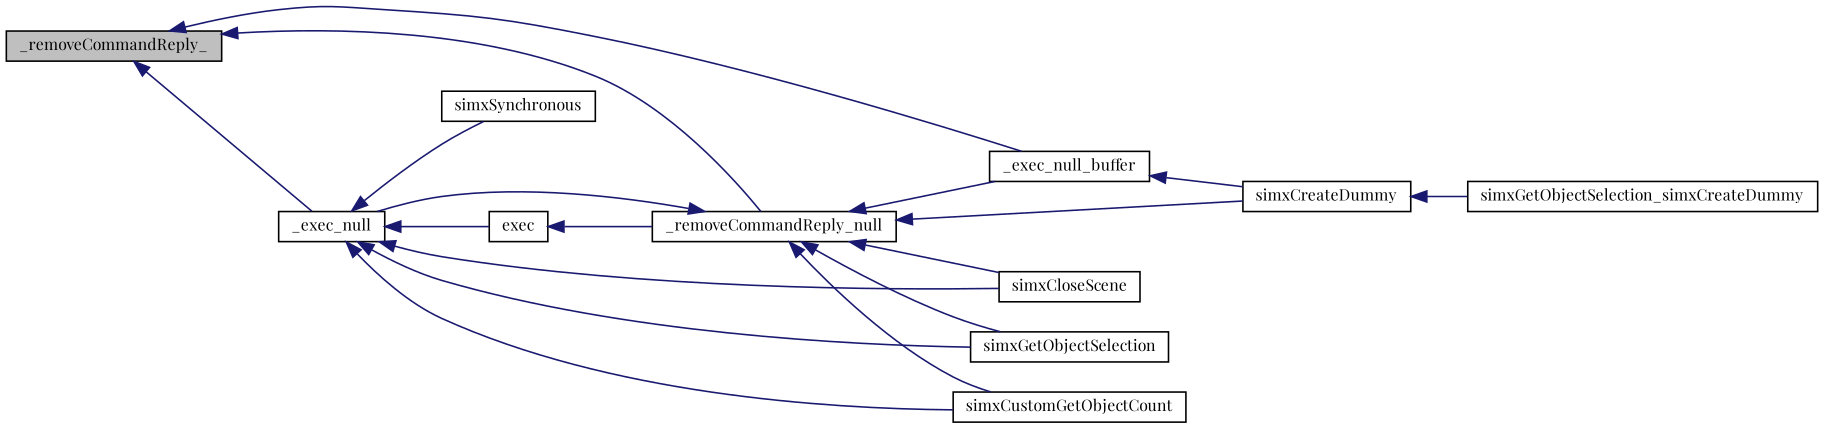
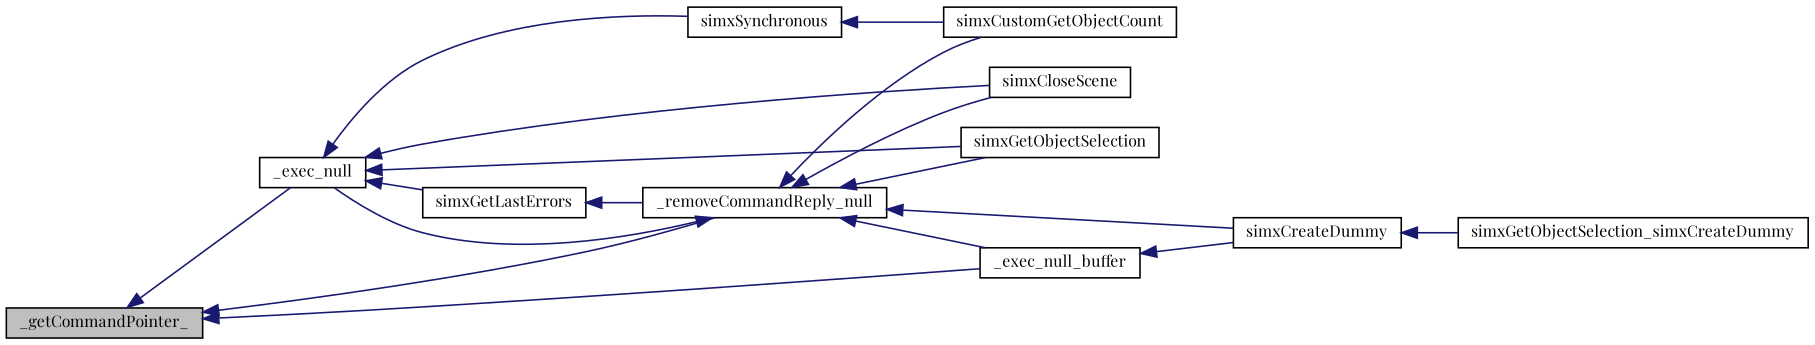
  digraph {
    fontname="Playfair Display"
    rankdir=LR
    node [color=black fillcolor=white fontname="Playfair Display" fontsize=10 shape=record style=filled]
    edge [color=midnightblue dir=back fontname="Playfair Display" fontsize=10 labelfontname=Helvetica labelfontsize=10 style=solid]
-   n1 [fillcolor=grey75 fontcolor=black height=0.2 label=_removeCommandReply_ width=0.4]
+   n1 [fillcolor=grey75 fontcolor=black height=0.2 label=_getCommandPointer_ width=0.4]
    n2 [height=0.2 label=_exec_null width=0.4]
    n3 [height=0.2 label=_exec_null_buffer width=0.4]
    n4 [height=0.2 label=_removeCommandReply_null width=0.4]
    n5 [height=0.2 label=simxSynchronous width=0.4]
-   n6 [height=0.2 label=exec width=0.4]
+   n6 [height=0.2 label=simxGetLastErrors width=0.4]
    n7 [height=0.2 label=simxCloseScene width=0.4]
    n8 [height=0.2 label=simxGetObjectSelection width=0.4]
    n9 [height=0.2 label=simxCustomGetObjectCount width=0.4]
    n10 [height=0.2 label=simxCreateDummy width=0.4]
    n11 [height=0.2 label=simxGetObjectSelection_simxCreateDummy width=0.4]
    n1 -> n2
    n1 -> n3
    n1 -> n4
    n2 -> n5
    n2 -> n6
    n2 -> n7
    n2 -> n8
-   n2 -> n9
+   n5 -> n9
    n3 -> n10
    n4 -> n2
    n4 -> n3
    n4 -> n7
    n4 -> n8
    n4 -> n9
    n4 -> n10
    n6 -> n4
    n10 -> n11
  }
